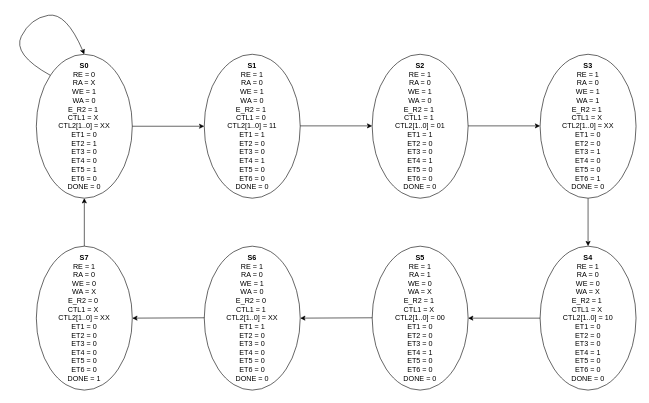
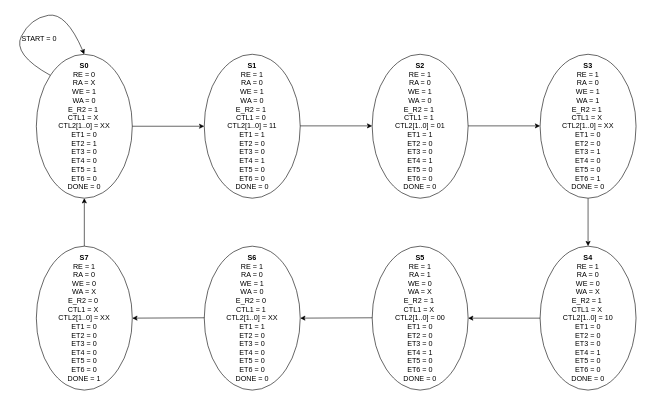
  <mxCell id="0" />
  <mxCell id="1" parent="0" />
  <mxCell id="2" value="&lt;b&gt;S0&lt;/b&gt;&lt;br&gt;RE = 0&lt;br&gt;RA = X&lt;br&gt;WE = 1&lt;br&gt;WA = 0&lt;br&gt;E_R2 = 1&amp;nbsp;&lt;br&gt;CTL1 = X&amp;nbsp;&lt;br&gt;CTL2[1..0] = XX&lt;br&gt;ET1 = 0&lt;br&gt;ET2 = 1&lt;br&gt;ET3 = 0&lt;br&gt;ET4 = 0&lt;br&gt;ET5 = 1&lt;br&gt;ET6 = 0&lt;br&gt;DONE = 0" style="ellipse;whiteSpace=wrap;html=1;" parent="1" vertex="1"><mxGeometry x="60" y="90" width="160" height="240" as="geometry" /></mxCell>
  <mxCell id="3" value="&lt;b style=&quot;border-color: var(--border-color);&quot;&gt;S1&lt;/b&gt;&lt;br style=&quot;border-color: var(--border-color);&quot;&gt;RE = 1&lt;br style=&quot;border-color: var(--border-color);&quot;&gt;RA = 0&lt;br style=&quot;border-color: var(--border-color);&quot;&gt;WE = 1&lt;br style=&quot;border-color: var(--border-color);&quot;&gt;WA = 0&lt;br style=&quot;border-color: var(--border-color);&quot;&gt;E_R2 = 1&amp;nbsp;&lt;br style=&quot;border-color: var(--border-color);&quot;&gt;CTL1 = 0&amp;nbsp;&lt;br style=&quot;border-color: var(--border-color);&quot;&gt;CTL2[1..0] = 11&lt;br style=&quot;border-color: var(--border-color);&quot;&gt;ET1 = 1&lt;br style=&quot;border-color: var(--border-color);&quot;&gt;ET2 = 0&lt;br style=&quot;border-color: var(--border-color);&quot;&gt;ET3 = 0&lt;br style=&quot;border-color: var(--border-color);&quot;&gt;ET4 = 1&lt;br style=&quot;border-color: var(--border-color);&quot;&gt;ET5 = 0&lt;br style=&quot;border-color: var(--border-color);&quot;&gt;ET6 = 0&lt;br style=&quot;border-color: var(--border-color);&quot;&gt;DONE = 0" style="ellipse;whiteSpace=wrap;html=1;" parent="1" vertex="1"><mxGeometry x="340" y="90" width="160" height="240" as="geometry" /></mxCell>
  <mxCell id="4" value="&lt;b style=&quot;border-color: var(--border-color);&quot;&gt;S2&lt;/b&gt;&lt;br style=&quot;border-color: var(--border-color);&quot;&gt;RE = 1&lt;br style=&quot;border-color: var(--border-color);&quot;&gt;RA = 0&lt;br style=&quot;border-color: var(--border-color);&quot;&gt;WE = 1&lt;br style=&quot;border-color: var(--border-color);&quot;&gt;WA = 0&lt;br style=&quot;border-color: var(--border-color);&quot;&gt;E_R2 = 1&amp;nbsp;&lt;br style=&quot;border-color: var(--border-color);&quot;&gt;CTL1 = 1&amp;nbsp;&lt;br style=&quot;border-color: var(--border-color);&quot;&gt;CTL2[1..0] = 01&lt;br style=&quot;border-color: var(--border-color);&quot;&gt;ET1 = 1&lt;br style=&quot;border-color: var(--border-color);&quot;&gt;ET2 = 0&lt;br style=&quot;border-color: var(--border-color);&quot;&gt;ET3 = 0&lt;br style=&quot;border-color: var(--border-color);&quot;&gt;ET4 = 1&lt;br style=&quot;border-color: var(--border-color);&quot;&gt;ET5 = 0&lt;br style=&quot;border-color: var(--border-color);&quot;&gt;ET6 = 0&lt;br style=&quot;border-color: var(--border-color);&quot;&gt;DONE = 0" style="ellipse;whiteSpace=wrap;html=1;" parent="1" vertex="1"><mxGeometry x="620" y="90" width="160" height="240" as="geometry" /></mxCell>
  <mxCell id="5" value="" style="edgeStyle=orthogonalEdgeStyle;rounded=0;orthogonalLoop=1;jettySize=auto;html=1;" parent="1" source="6" target="11" edge="1"><mxGeometry relative="1" as="geometry" /></mxCell>
  <mxCell id="6" value="&lt;b style=&quot;border-color: var(--border-color);&quot;&gt;S3&lt;/b&gt;&lt;br style=&quot;border-color: var(--border-color);&quot;&gt;RE = 1&lt;br style=&quot;border-color: var(--border-color);&quot;&gt;RA = 0&lt;br style=&quot;border-color: var(--border-color);&quot;&gt;WE = 1&lt;br style=&quot;border-color: var(--border-color);&quot;&gt;WA = 1&lt;br style=&quot;border-color: var(--border-color);&quot;&gt;E_R2 = 1&amp;nbsp;&lt;br style=&quot;border-color: var(--border-color);&quot;&gt;CTL1 = X&amp;nbsp;&lt;br style=&quot;border-color: var(--border-color);&quot;&gt;CTL2[1..0] = XX&lt;br style=&quot;border-color: var(--border-color);&quot;&gt;ET1 = 0&lt;br style=&quot;border-color: var(--border-color);&quot;&gt;ET2 = 0&lt;br style=&quot;border-color: var(--border-color);&quot;&gt;ET3 = 1&lt;br style=&quot;border-color: var(--border-color);&quot;&gt;ET4 = 0&lt;br style=&quot;border-color: var(--border-color);&quot;&gt;ET5 = 0&lt;br style=&quot;border-color: var(--border-color);&quot;&gt;ET6 = 1&lt;br style=&quot;border-color: var(--border-color);&quot;&gt;DONE = 0" style="ellipse;whiteSpace=wrap;html=1;" parent="1" vertex="1"><mxGeometry x="900" y="90" width="160" height="240" as="geometry" /></mxCell>
  <mxCell id="7" value="" style="edgeStyle=orthogonalEdgeStyle;rounded=0;orthogonalLoop=1;jettySize=auto;html=1;" parent="1" source="8" target="2" edge="1"><mxGeometry relative="1" as="geometry" /></mxCell>
  <mxCell id="8" value="&lt;b style=&quot;border-color: var(--border-color);&quot;&gt;S7&lt;/b&gt;&lt;br style=&quot;border-color: var(--border-color);&quot;&gt;RE = 1&lt;br style=&quot;border-color: var(--border-color);&quot;&gt;RA = 0&lt;br style=&quot;border-color: var(--border-color);&quot;&gt;WE = 0&lt;br style=&quot;border-color: var(--border-color);&quot;&gt;WA = X&lt;br style=&quot;border-color: var(--border-color);&quot;&gt;E_R2 = 0&amp;nbsp;&lt;br style=&quot;border-color: var(--border-color);&quot;&gt;CTL1 = X&amp;nbsp;&lt;br style=&quot;border-color: var(--border-color);&quot;&gt;CTL2[1..0] = XX&lt;br style=&quot;border-color: var(--border-color);&quot;&gt;ET1 = 0&lt;br style=&quot;border-color: var(--border-color);&quot;&gt;ET2 = 0&lt;br style=&quot;border-color: var(--border-color);&quot;&gt;ET3 = 0&lt;br style=&quot;border-color: var(--border-color);&quot;&gt;ET4 = 0&lt;br style=&quot;border-color: var(--border-color);&quot;&gt;ET5 = 0&lt;br style=&quot;border-color: var(--border-color);&quot;&gt;ET6 = 0&lt;br style=&quot;border-color: var(--border-color);&quot;&gt;DONE = 1" style="ellipse;whiteSpace=wrap;html=1;" parent="1" vertex="1"><mxGeometry x="60" y="410" width="160" height="240" as="geometry" /></mxCell>
  <mxCell id="9" value="&lt;b style=&quot;border-color: var(--border-color);&quot;&gt;S6&lt;/b&gt;&lt;br style=&quot;border-color: var(--border-color);&quot;&gt;RE = 1&lt;br style=&quot;border-color: var(--border-color);&quot;&gt;RA = 0&lt;br style=&quot;border-color: var(--border-color);&quot;&gt;WE = 1&lt;br style=&quot;border-color: var(--border-color);&quot;&gt;WA = 0&lt;br style=&quot;border-color: var(--border-color);&quot;&gt;E_R2 = 0&amp;nbsp;&lt;br style=&quot;border-color: var(--border-color);&quot;&gt;CTL1 = 1&amp;nbsp;&lt;br style=&quot;border-color: var(--border-color);&quot;&gt;CTL2[1..0] = XX&lt;br style=&quot;border-color: var(--border-color);&quot;&gt;ET1 = 1&lt;br style=&quot;border-color: var(--border-color);&quot;&gt;ET2 = 0&lt;br style=&quot;border-color: var(--border-color);&quot;&gt;ET3 = 0&lt;br style=&quot;border-color: var(--border-color);&quot;&gt;ET4 = 0&lt;br style=&quot;border-color: var(--border-color);&quot;&gt;ET5 = 0&lt;br style=&quot;border-color: var(--border-color);&quot;&gt;ET6 = 0&lt;br style=&quot;border-color: var(--border-color);&quot;&gt;DONE = 0" style="ellipse;whiteSpace=wrap;html=1;" parent="1" vertex="1"><mxGeometry x="340" y="410" width="160" height="240" as="geometry" /></mxCell>
  <mxCell id="10" value="&lt;b style=&quot;border-color: var(--border-color);&quot;&gt;S5&lt;/b&gt;&lt;br style=&quot;border-color: var(--border-color);&quot;&gt;RE = 1&lt;br style=&quot;border-color: var(--border-color);&quot;&gt;RA = 1&lt;br style=&quot;border-color: var(--border-color);&quot;&gt;WE = 0&lt;br style=&quot;border-color: var(--border-color);&quot;&gt;WA = X&lt;br style=&quot;border-color: var(--border-color);&quot;&gt;E_R2 = 1&amp;nbsp;&lt;br style=&quot;border-color: var(--border-color);&quot;&gt;CTL1 = X&amp;nbsp;&lt;br style=&quot;border-color: var(--border-color);&quot;&gt;CTL2[1..0] = 00&lt;br style=&quot;border-color: var(--border-color);&quot;&gt;ET1 = 0&lt;br style=&quot;border-color: var(--border-color);&quot;&gt;ET2 = 0&lt;br style=&quot;border-color: var(--border-color);&quot;&gt;ET3 = 0&lt;br style=&quot;border-color: var(--border-color);&quot;&gt;ET4 = 1&lt;br style=&quot;border-color: var(--border-color);&quot;&gt;ET5 = 0&lt;br style=&quot;border-color: var(--border-color);&quot;&gt;ET6 = 0&lt;br style=&quot;border-color: var(--border-color);&quot;&gt;DONE = 0" style="ellipse;whiteSpace=wrap;html=1;" parent="1" vertex="1"><mxGeometry x="620" y="410" width="160" height="240" as="geometry" /></mxCell>
  <mxCell id="11" value="&lt;b style=&quot;border-color: var(--border-color);&quot;&gt;S4&lt;/b&gt;&lt;br style=&quot;border-color: var(--border-color);&quot;&gt;RE = 1&lt;br style=&quot;border-color: var(--border-color);&quot;&gt;RA = 0&lt;br style=&quot;border-color: var(--border-color);&quot;&gt;WE = 0&lt;br style=&quot;border-color: var(--border-color);&quot;&gt;WA = X&lt;br style=&quot;border-color: var(--border-color);&quot;&gt;E_R2 = 1&amp;nbsp;&lt;br style=&quot;border-color: var(--border-color);&quot;&gt;CTL1 = X&amp;nbsp;&lt;br style=&quot;border-color: var(--border-color);&quot;&gt;CTL2[1..0] = 10&lt;br style=&quot;border-color: var(--border-color);&quot;&gt;ET1 = 0&lt;br style=&quot;border-color: var(--border-color);&quot;&gt;ET2 = 0&lt;br style=&quot;border-color: var(--border-color);&quot;&gt;ET3 = 0&lt;br style=&quot;border-color: var(--border-color);&quot;&gt;ET4 = 1&lt;br style=&quot;border-color: var(--border-color);&quot;&gt;ET5 = 0&lt;br style=&quot;border-color: var(--border-color);&quot;&gt;ET6 = 0&lt;br style=&quot;border-color: var(--border-color);&quot;&gt;DONE = 0" style="ellipse;whiteSpace=wrap;html=1;" parent="1" vertex="1"><mxGeometry x="900" y="410" width="160" height="240" as="geometry" /></mxCell>
  <mxCell id="12" value="" style="endArrow=classic;html=1;rounded=0;exitX=1;exitY=0.5;exitDx=0;exitDy=0;entryX=0;entryY=0.5;entryDx=0;entryDy=0;entryPerimeter=0;" parent="1" source="2" target="3" edge="1"><mxGeometry width="50" height="50" relative="1" as="geometry"><mxPoint x="430" y="290" as="sourcePoint" /><mxPoint x="480" y="240" as="targetPoint" /></mxGeometry></mxCell>
  <mxCell id="13" value="" style="endArrow=classic;html=1;rounded=0;exitX=1;exitY=0.5;exitDx=0;exitDy=0;entryX=0;entryY=0.5;entryDx=0;entryDy=0;entryPerimeter=0;" parent="1" edge="1"><mxGeometry width="50" height="50" relative="1" as="geometry"><mxPoint x="500" y="209.41" as="sourcePoint" /><mxPoint x="620" y="209.41" as="targetPoint" /></mxGeometry></mxCell>
  <mxCell id="14" value="" style="endArrow=classic;html=1;rounded=0;exitX=1;exitY=0.5;exitDx=0;exitDy=0;entryX=0;entryY=0.5;entryDx=0;entryDy=0;entryPerimeter=0;" parent="1" edge="1"><mxGeometry width="50" height="50" relative="1" as="geometry"><mxPoint x="780" y="209.41" as="sourcePoint" /><mxPoint x="900" y="209.41" as="targetPoint" /></mxGeometry></mxCell>
  <mxCell id="15" value="" style="endArrow=classic;html=1;rounded=0;exitX=0;exitY=0.5;exitDx=0;exitDy=0;entryX=1;entryY=0.5;entryDx=0;entryDy=0;" parent="1" source="11" target="10" edge="1"><mxGeometry width="50" height="50" relative="1" as="geometry"><mxPoint x="800" y="440" as="sourcePoint" /><mxPoint x="920" y="440" as="targetPoint" /></mxGeometry></mxCell>
  <mxCell id="16" value="" style="endArrow=classic;html=1;rounded=0;exitX=1;exitY=0.5;exitDx=0;exitDy=0;entryX=1;entryY=0.5;entryDx=0;entryDy=0;" parent="1" target="9" edge="1"><mxGeometry width="50" height="50" relative="1" as="geometry"><mxPoint x="620" y="529.41" as="sourcePoint" /><mxPoint x="740" y="529.41" as="targetPoint" /></mxGeometry></mxCell>
  <mxCell id="17" value="" style="endArrow=classic;html=1;rounded=0;exitX=1;exitY=0.5;exitDx=0;exitDy=0;entryX=1;entryY=0.5;entryDx=0;entryDy=0;" parent="1" target="8" edge="1"><mxGeometry width="50" height="50" relative="1" as="geometry"><mxPoint x="340" y="529.41" as="sourcePoint" /><mxPoint x="460" y="529.41" as="targetPoint" /></mxGeometry></mxCell>
  <mxCell id="18" value="" style="curved=1;endArrow=classic;html=1;rounded=0;exitX=0;exitY=0;exitDx=0;exitDy=0;entryX=0.5;entryY=0;entryDx=0;entryDy=0;" parent="1" source="2" target="2" edge="1"><mxGeometry width="50" height="50" relative="1" as="geometry"><mxPoint x="70" y="130" as="sourcePoint" /><mxPoint x="120" y="80" as="targetPoint" /><Array as="points"><mxPoint x="20" y="90" /><mxPoint x="50" y="30" /><mxPoint x="110" y="20" /></Array></mxGeometry></mxCell>
+ <mxCell id="19" value="START = 0" style="text;html=1;strokeColor=none;fillColor=none;align=center;verticalAlign=middle;whiteSpace=wrap;rounded=0;" parent="1" vertex="1"><mxGeometry x="30" y="50" width="70" height="30" as="geometry" /></mxCell>
